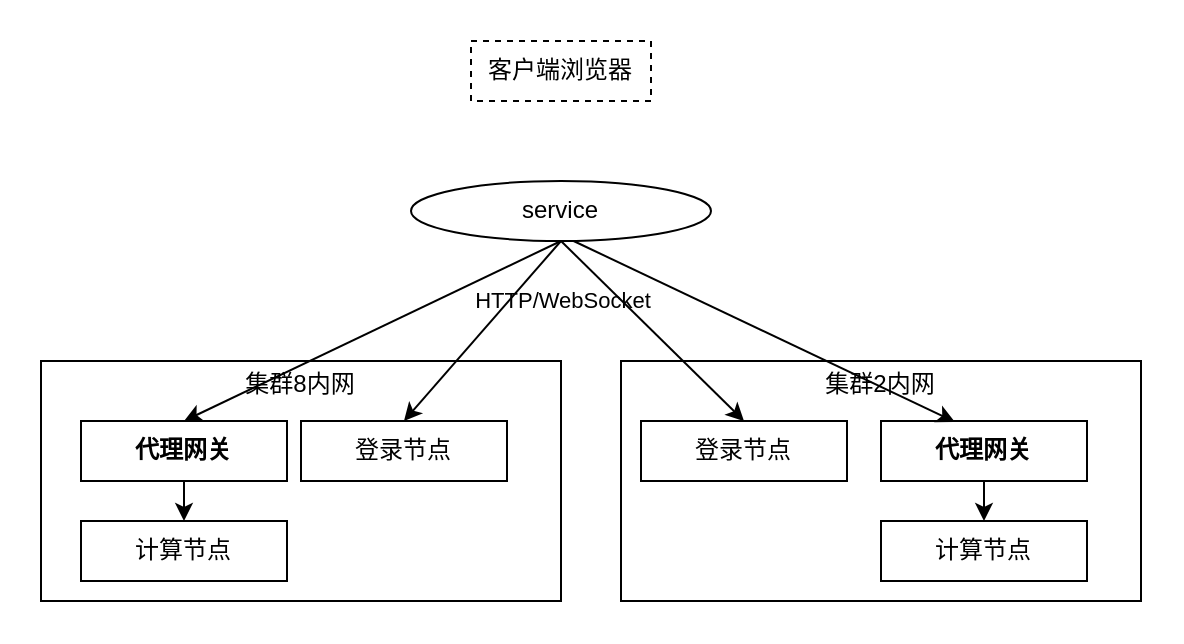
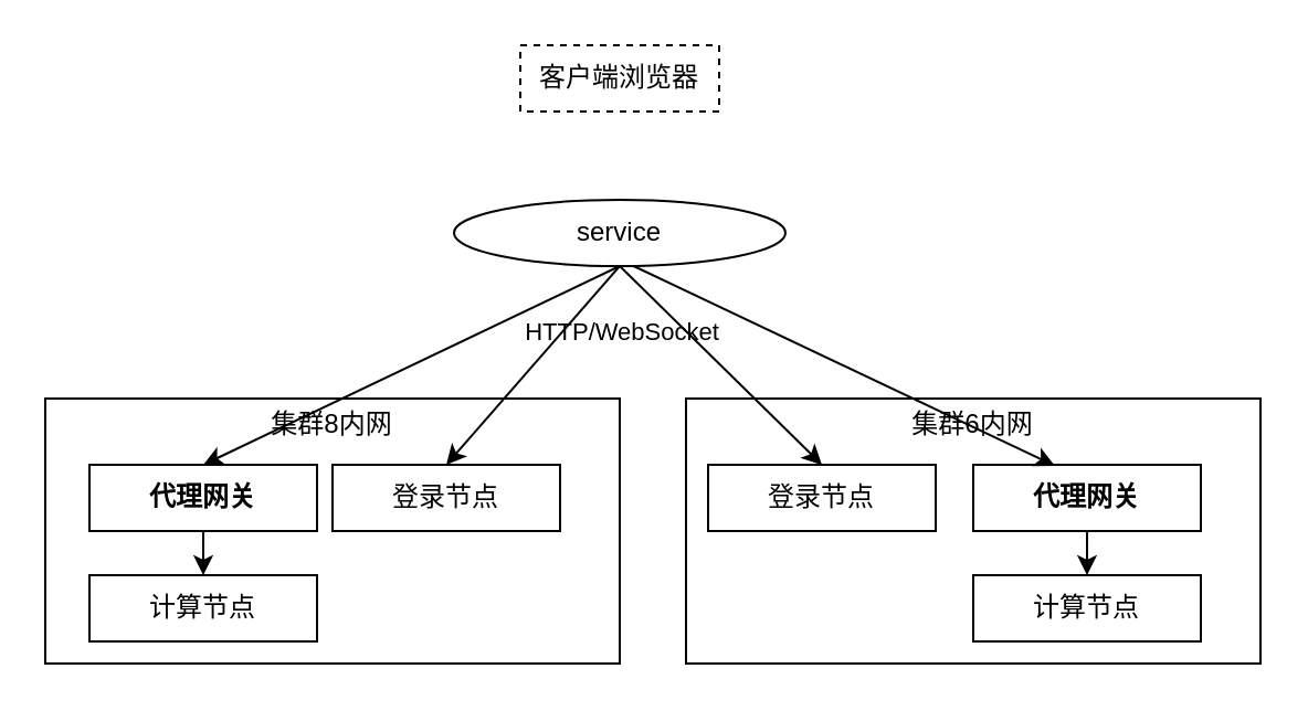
  <mxCell id="0" />
  <mxCell id="1" parent="0" />
  <mxCell id="2" style="edgeStyle=none;html=1;exitX=0.5;exitY=1;exitDx=0;exitDy=0;entryX=0.5;entryY=0;entryDx=0;entryDy=0;" parent="1" source="4" target="15" edge="1"><mxGeometry relative="1" as="geometry"><mxPoint x="111.5" y="250" as="targetPoint" /></mxGeometry></mxCell>
  <mxCell id="3" value="HTTP/WebSocket" style="edgeLabel;html=1;align=center;verticalAlign=middle;resizable=0;points=[];" parent="2" vertex="1" connectable="0"><mxGeometry x="-0.262" y="2" relative="1" as="geometry"><mxPoint x="69" y="-5" as="offset" /></mxGeometry></mxCell>
  <mxCell id="4" value="service" style="ellipse;whiteSpace=wrap;fillColor=none;verticalAlign=middle;spacing=0;labelBackgroundColor=none;" parent="1" vertex="1"><mxGeometry x="205" y="90" width="150" height="30" as="geometry" /></mxCell>
  <mxCell id="5" value="客户端浏览器" style="whiteSpace=wrap;fillColor=none;spacing=0;labelBackgroundColor=none;dashed=1;" parent="1" vertex="1"><mxGeometry x="235" y="20" width="90" height="30" as="geometry" /></mxCell>
  <mxCell id="6" style="edgeStyle=none;html=1;exitX=0.542;exitY=1;exitDx=0;exitDy=0;entryX=0.358;entryY=0.014;entryDx=0;entryDy=0;entryPerimeter=0;exitPerimeter=0;" parent="1" source="4" target="10" edge="1"><mxGeometry relative="1" as="geometry"><mxPoint x="340" y="134.5" as="sourcePoint" /></mxGeometry></mxCell>
- <mxCell id="7" value="集群2内网" style="rounded=0;whiteSpace=wrap;fillColor=none;verticalAlign=top;spacing=0;labelBackgroundColor=none;" parent="1" vertex="1"><mxGeometry x="310" y="180" width="260" height="120" as="geometry" /></mxCell>
+ <mxCell id="7" value="集群6内网" style="rounded=0;whiteSpace=wrap;fillColor=none;verticalAlign=top;spacing=0;labelBackgroundColor=none;" parent="1" vertex="1"><mxGeometry x="310" y="180" width="260" height="120" as="geometry" /></mxCell>
  <mxCell id="8" style="edgeStyle=none;html=1;entryX=0.5;entryY=0;entryDx=0;entryDy=0;exitX=0.5;exitY=1;exitDx=0;exitDy=0;" parent="1" source="4" target="11" edge="1"><mxGeometry relative="1" as="geometry" /></mxCell>
  <mxCell id="9" style="edgeStyle=none;html=1;exitX=0.5;exitY=1;exitDx=0;exitDy=0;entryX=0.5;entryY=0;entryDx=0;entryDy=0;" parent="1" source="10" target="12" edge="1"><mxGeometry relative="1" as="geometry" /></mxCell>
  <mxCell id="10" value="代理网关" style="rounded=0;whiteSpace=wrap;fillColor=none;verticalAlign=middle;spacing=0;labelBackgroundColor=none;fontStyle=1" parent="1" vertex="1"><mxGeometry x="440" y="210" width="103" height="30" as="geometry" /></mxCell>
  <mxCell id="11" value="登录节点" style="rounded=0;whiteSpace=wrap;fillColor=none;verticalAlign=middle;spacing=0;labelBackgroundColor=none;fontStyle=0;align=center;" parent="1" vertex="1"><mxGeometry x="320" y="210" width="103" height="30" as="geometry" /></mxCell>
  <mxCell id="12" value="计算节点" style="rounded=0;whiteSpace=wrap;fillColor=none;verticalAlign=middle;spacing=0;labelBackgroundColor=none;fontStyle=0;align=center;" parent="1" vertex="1"><mxGeometry x="440" y="260" width="103" height="30" as="geometry" /></mxCell>
  <mxCell id="13" value="集群8内网" style="rounded=0;whiteSpace=wrap;fillColor=none;verticalAlign=top;spacing=0;labelBackgroundColor=none;" parent="1" vertex="1"><mxGeometry x="20" y="180" width="260" height="120" as="geometry" /></mxCell>
  <mxCell id="14" style="edgeStyle=none;html=1;entryX=0.5;entryY=0;entryDx=0;entryDy=0;exitX=0.5;exitY=1;exitDx=0;exitDy=0;" parent="1" source="4" target="16" edge="1"><mxGeometry relative="1" as="geometry" /></mxCell>
  <mxCell id="15" value="代理网关" style="rounded=0;whiteSpace=wrap;fillColor=none;verticalAlign=middle;spacing=0;labelBackgroundColor=none;fontStyle=1" parent="1" vertex="1"><mxGeometry x="40" y="210" width="103" height="30" as="geometry" /></mxCell>
  <mxCell id="16" value="登录节点" style="rounded=0;whiteSpace=wrap;fillColor=none;verticalAlign=middle;spacing=0;labelBackgroundColor=none;fontStyle=0;align=center;" parent="1" vertex="1"><mxGeometry x="150" y="210" width="103" height="30" as="geometry" /></mxCell>
  <mxCell id="17" value="计算节点" style="rounded=0;whiteSpace=wrap;fillColor=none;verticalAlign=middle;spacing=0;labelBackgroundColor=none;fontStyle=0;align=center;" parent="1" vertex="1"><mxGeometry x="40" y="260" width="103" height="30" as="geometry" /></mxCell>
  <mxCell id="18" style="edgeStyle=none;html=1;exitX=0.5;exitY=1;exitDx=0;exitDy=0;" parent="1" source="15" target="17" edge="1"><mxGeometry relative="1" as="geometry"><mxPoint x="501.5" y="250" as="sourcePoint" /><mxPoint x="501.5" y="270" as="targetPoint" /></mxGeometry></mxCell>
